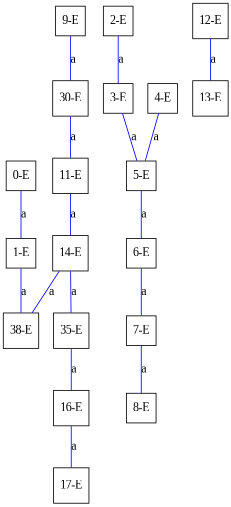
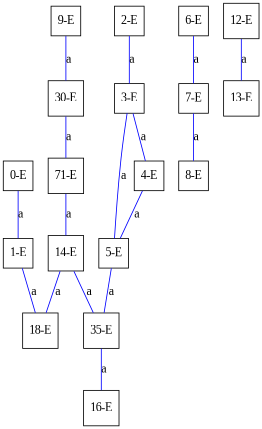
  graph {
    fontname="Liberation Serif"
    node [color=black fontname="Liberation Serif" shape=square]
    edge [color=blue fontname="Liberation Serif"]
    n1 [label="0-E"]
    n2 [label="1-E"]
-   n3 [label="38-E"]
+   n3 [label="18-E"]
    n4 [label="2-E"]
    n5 [label="3-E"]
    n6 [label="4-E"]
    n7 [label="5-E"]
    n8 [label="6-E"]
    n9 [label="7-E"]
    n10 [label="8-E"]
    n11 [label="9-E"]
    n12 [label="30-E"]
-   n13 [label="11-E"]
+   n13 [label="71-E"]
    n14 [label="14-E"]
    n15 [label="35-E"]
    n16 [label="12-E"]
    n17 [label="13-E"]
    n18 [label="16-E"]
-   n19 [label="17-E"]
    n1 -- n2 [label=a]
    n2 -- n3 [label=a]
    n4 -- n5 [label=a]
+   n5 -- n6 [label=a]
    n5 -- n7 [label=a]
    n6 -- n7 [label=a]
-   n7 -- n8 [label=a]
+   n7 -- n15 [label=a]
    n8 -- n9 [label=a]
    n9 -- n10 [label=a]
    n11 -- n12 [label=a]
    n12 -- n13 [label=a]
    n13 -- n14 [label=a]
    n14 -- n3 [label=a]
    n14 -- n15 [label=a]
    n15 -- n18 [label=a]
    n16 -- n17 [label=a]
-   n18 -- n19 [label=a]
  }
